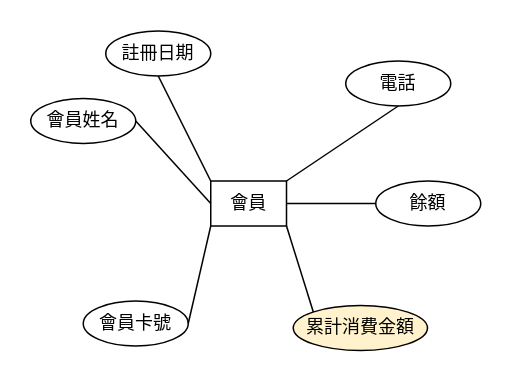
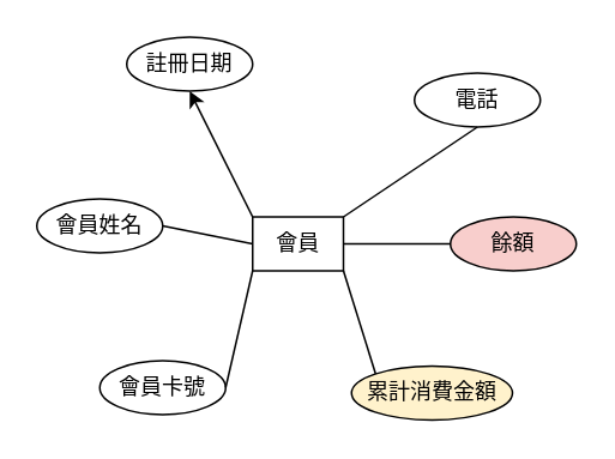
  <mxCell id="0" />
  <mxCell id="1" parent="0" />
  <mxCell id="2" value="會員" style="html=1;whiteSpace=wrap;" vertex="1" parent="1"><mxGeometry x="140" y="120" width="50.5" height="30" as="geometry" /></mxCell>
  <mxCell id="3" value="會員卡號" style="ellipse;whiteSpace=wrap;html=1;" vertex="1" parent="1"><mxGeometry x="55" y="200" width="70" height="30" as="geometry" /></mxCell>
- <mxCell id="4" value="會員姓名" style="ellipse;whiteSpace=wrap;html=1;" vertex="1" parent="1"><mxGeometry x="20" y="65" width="70" height="30" as="geometry" /></mxCell>
+ <mxCell id="4" value="會員姓名" style="ellipse;whiteSpace=wrap;html=1;" vertex="1" parent="1"><mxGeometry x="20" y="110" width="70" height="30" as="geometry" /></mxCell>
  <mxCell id="5" value="註冊日期" style="ellipse;whiteSpace=wrap;html=1;" vertex="1" parent="1"><mxGeometry x="70" y="20" width="70" height="30" as="geometry" /></mxCell>
  <mxCell id="6" value="電話" style="ellipse;whiteSpace=wrap;html=1;" vertex="1" parent="1"><mxGeometry x="230" y="40" width="70" height="30" as="geometry" /></mxCell>
- <mxCell id="7" value="餘額" style="ellipse;whiteSpace=wrap;html=1;" vertex="1" parent="1"><mxGeometry x="250" y="120" width="70" height="30" as="geometry" /></mxCell>
+ <mxCell id="7" value="餘額" style="ellipse;whiteSpace=wrap;html=1;fillColor=#f8cecc;" vertex="1" parent="1"><mxGeometry x="250" y="120" width="70" height="30" as="geometry" /></mxCell>
  <mxCell id="8" value="累計消費金額" style="ellipse;whiteSpace=wrap;html=1;fillColor=#fff2cc;" vertex="1" parent="1"><mxGeometry x="195" y="203" width="89.5" height="30" as="geometry" /></mxCell>
  <mxCell id="9" value="" style="endArrow=none;html=1;rounded=0;exitX=0;exitY=0.5;exitDx=0;exitDy=0;entryX=1;entryY=0.5;entryDx=0;entryDy=0;" edge="1" parent="1" source="2" target="4"><mxGeometry relative="1" as="geometry"><mxPoint x="80.5" y="70" as="sourcePoint" /><mxPoint x="240.5" y="70" as="targetPoint" /></mxGeometry></mxCell>
- <mxCell id="10" value="" style="endArrow=none;html=1;rounded=0;exitX=0;exitY=0;exitDx=0;exitDy=0;entryX=0.5;entryY=1;entryDx=0;entryDy=0;" edge="1" parent="1" source="2" target="5"><mxGeometry relative="1" as="geometry"><mxPoint x="80.5" y="70" as="sourcePoint" /><mxPoint x="240.5" y="70" as="targetPoint" /></mxGeometry></mxCell>
+ <mxCell id="10" value="" style="endArrow=classic;html=1;rounded=0;exitX=0;exitY=0;exitDx=0;exitDy=0;entryX=0.5;entryY=1;entryDx=0;entryDy=0;" edge="1" parent="1" source="2" target="5"><mxGeometry relative="1" as="geometry"><mxPoint x="80.5" y="70" as="sourcePoint" /><mxPoint x="240.5" y="70" as="targetPoint" /></mxGeometry></mxCell>
  <mxCell id="11" value="" style="endArrow=none;html=1;rounded=0;exitX=1;exitY=0;exitDx=0;exitDy=0;entryX=0.5;entryY=1;entryDx=0;entryDy=0;" edge="1" parent="1" source="2" target="6"><mxGeometry relative="1" as="geometry"><mxPoint x="80.5" y="70" as="sourcePoint" /><mxPoint x="210.5" y="100" as="targetPoint" /></mxGeometry></mxCell>
  <mxCell id="12" value="" style="endArrow=none;html=1;rounded=0;exitX=1;exitY=0.5;exitDx=0;exitDy=0;entryX=0;entryY=0.5;entryDx=0;entryDy=0;" edge="1" parent="1" source="2" target="7"><mxGeometry relative="1" as="geometry"><mxPoint x="80.5" y="70" as="sourcePoint" /><mxPoint x="240.5" y="70" as="targetPoint" /></mxGeometry></mxCell>
  <mxCell id="13" value="" style="endArrow=none;html=1;rounded=0;exitX=1;exitY=1;exitDx=0;exitDy=0;entryX=0;entryY=0;entryDx=0;entryDy=0;" edge="1" parent="1" source="2" target="8"><mxGeometry relative="1" as="geometry"><mxPoint x="80.5" y="70" as="sourcePoint" /><mxPoint x="240.5" y="70" as="targetPoint" /></mxGeometry></mxCell>
  <mxCell id="14" value="" style="endArrow=none;html=1;rounded=0;exitX=0;exitY=1;exitDx=0;exitDy=0;entryX=1;entryY=0.5;entryDx=0;entryDy=0;" edge="1" parent="1" source="2" target="3"><mxGeometry relative="1" as="geometry"><mxPoint x="150.5" y="145" as="sourcePoint" /><mxPoint x="80.5" y="145" as="targetPoint" /></mxGeometry></mxCell>
